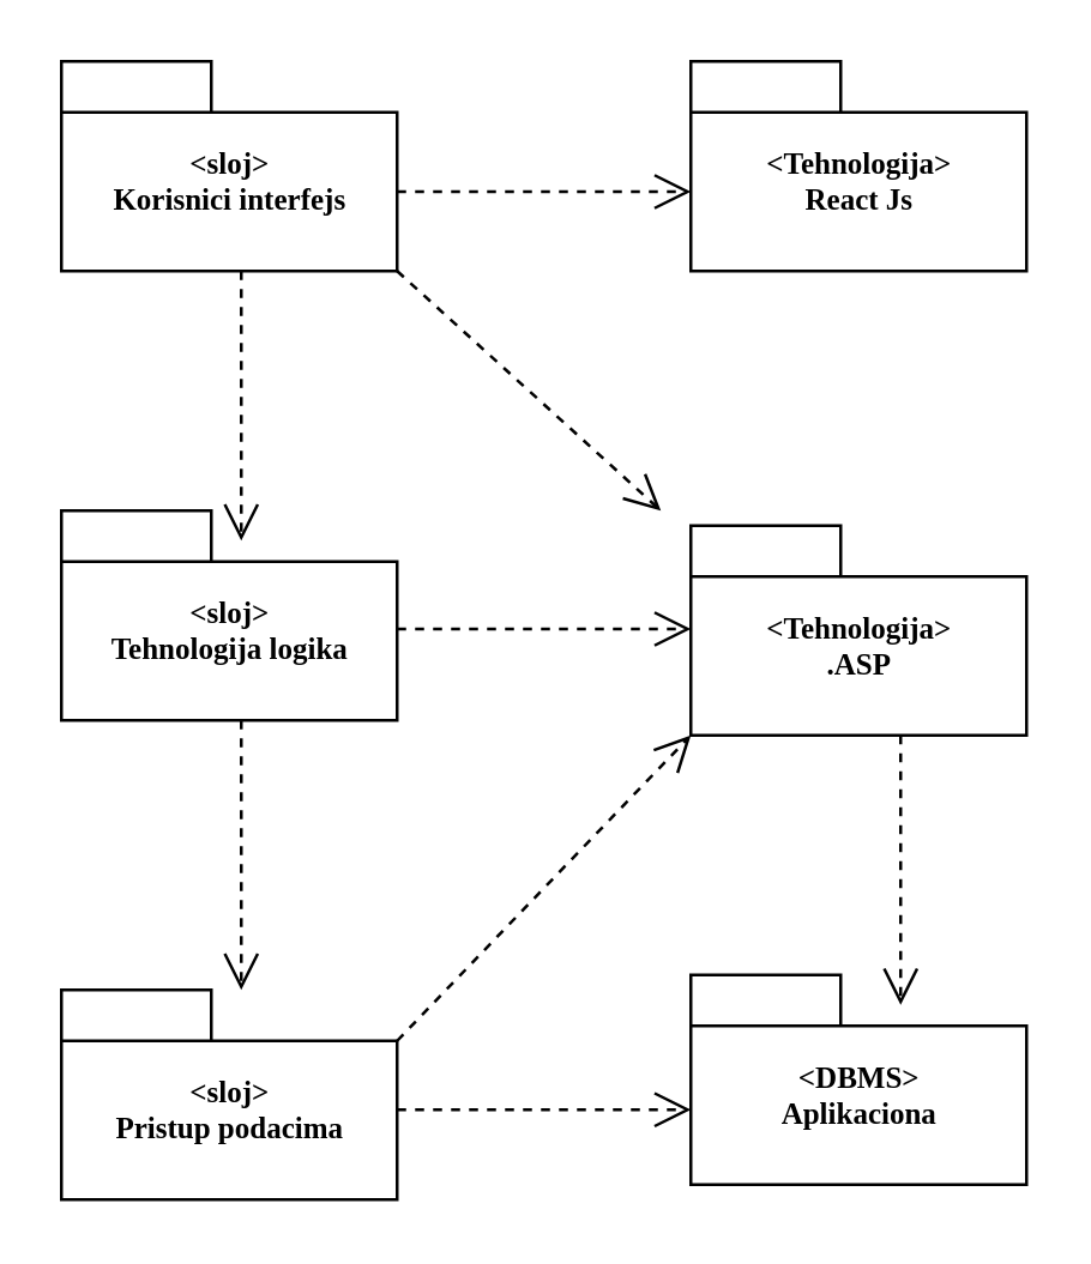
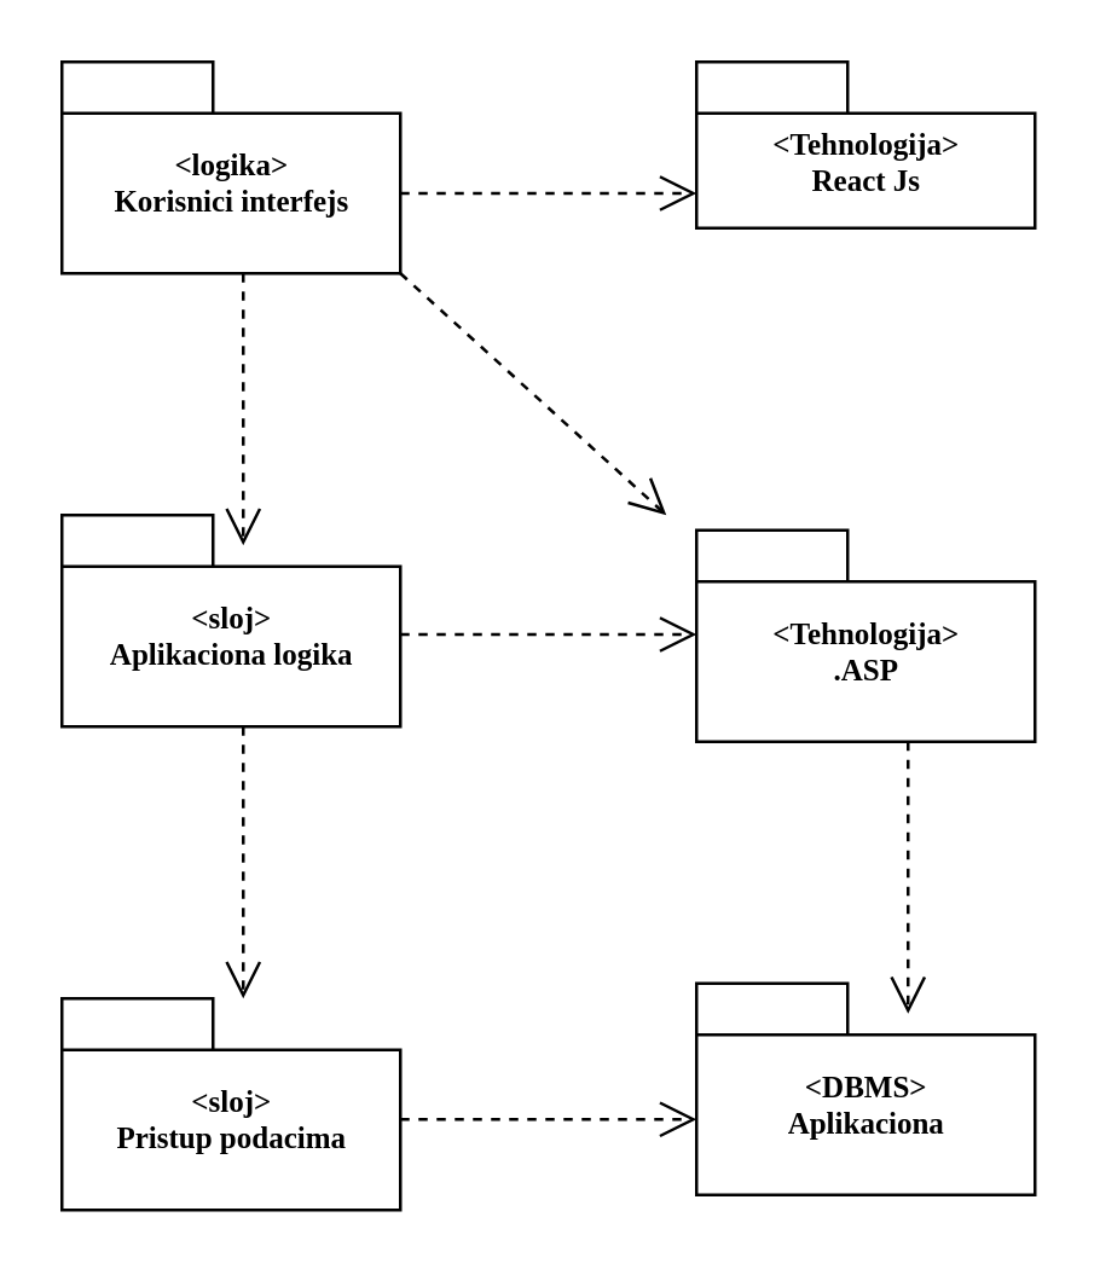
  <mxCell id="0" />
  <mxCell id="1" parent="0" />
  <mxCell id="2" style="edgeStyle=none;rounded=0;html=1;dashed=1;labelBackgroundColor=none;startFill=0;endArrow=open;endFill=0;endSize=10;fontFamily=Verdana;fontSize=10;entryX=0;entryY=0;entryDx=0;entryDy=43.5;entryPerimeter=0;exitX=0;exitY=0;exitDx=112;exitDy=43.5;exitPerimeter=0;" parent="1" source="3" target="4" edge="1"><mxGeometry relative="1" as="geometry"><mxPoint x="280" y="60" as="targetPoint" /></mxGeometry></mxCell>
- <mxCell id="3" value="&amp;lt;sloj&amp;gt;&lt;div&gt;Korisnici interfejs&lt;/div&gt;" style="shape=folder;fontStyle=1;spacingTop=10;tabWidth=50;tabHeight=17;tabPosition=left;html=1;rounded=0;shadow=0;comic=0;labelBackgroundColor=none;strokeColor=#000000;strokeWidth=1;fillColor=#ffffff;fontFamily=Verdana;fontSize=10;fontColor=#000000;align=center;" parent="1" vertex="1"><mxGeometry x="20" y="20" width="112" height="70" as="geometry" /></mxCell>
- <mxCell id="4" value="&amp;lt;Tehnologija&amp;gt;&lt;div&gt;React Js&lt;/div&gt;" style="shape=folder;fontStyle=1;spacingTop=10;tabWidth=50;tabHeight=17;tabPosition=left;html=1;rounded=0;shadow=0;comic=0;labelBackgroundColor=none;strokeColor=#000000;strokeWidth=1;fillColor=#ffffff;fontFamily=Verdana;fontSize=10;fontColor=#000000;align=center;" vertex="1" parent="1"><mxGeometry x="230" y="20" width="112" height="70" as="geometry" /></mxCell>
- <mxCell id="5" value="&amp;lt;sloj&amp;gt;&lt;div&gt;Tehnologija logika&lt;/div&gt;" style="shape=folder;fontStyle=1;spacingTop=10;tabWidth=50;tabHeight=17;tabPosition=left;html=1;rounded=0;shadow=0;comic=0;labelBackgroundColor=none;strokeColor=#000000;strokeWidth=1;fillColor=#ffffff;fontFamily=Verdana;fontSize=10;fontColor=#000000;align=center;" vertex="1" parent="1"><mxGeometry x="20" y="170" width="112" height="70" as="geometry" /></mxCell>
+ <mxCell id="3" value="&amp;lt;logika&amp;gt;&lt;div&gt;Korisnici interfejs&lt;/div&gt;" style="shape=folder;fontStyle=1;spacingTop=10;tabWidth=50;tabHeight=17;tabPosition=left;html=1;rounded=0;shadow=0;comic=0;labelBackgroundColor=none;strokeColor=#000000;strokeWidth=1;fillColor=#ffffff;fontFamily=Verdana;fontSize=10;fontColor=#000000;align=center;" parent="1" vertex="1"><mxGeometry x="20" y="20" width="112" height="70" as="geometry" /></mxCell>
+ <mxCell id="4" value="&amp;lt;Tehnologija&amp;gt;&lt;div&gt;React Js&lt;/div&gt;" style="shape=folder;fontStyle=1;spacingTop=10;tabWidth=50;tabHeight=17;tabPosition=left;html=1;rounded=0;shadow=0;comic=0;labelBackgroundColor=none;strokeColor=#000000;strokeWidth=1;fillColor=#ffffff;fontFamily=Verdana;fontSize=10;fontColor=#000000;align=center;" vertex="1" parent="1"><mxGeometry x="230" y="20" width="112" height="55" as="geometry" /></mxCell>
+ <mxCell id="5" value="&amp;lt;sloj&amp;gt;&lt;div&gt;Aplikaciona logika&lt;/div&gt;" style="shape=folder;fontStyle=1;spacingTop=10;tabWidth=50;tabHeight=17;tabPosition=left;html=1;rounded=0;shadow=0;comic=0;labelBackgroundColor=none;strokeColor=#000000;strokeWidth=1;fillColor=#ffffff;fontFamily=Verdana;fontSize=10;fontColor=#000000;align=center;" vertex="1" parent="1"><mxGeometry x="20" y="170" width="112" height="70" as="geometry" /></mxCell>
  <mxCell id="6" value="&amp;lt;Tehnologija&amp;gt;&lt;div&gt;.ASP&lt;/div&gt;" style="shape=folder;fontStyle=1;spacingTop=10;tabWidth=50;tabHeight=17;tabPosition=left;html=1;rounded=0;shadow=0;comic=0;labelBackgroundColor=none;strokeColor=#000000;strokeWidth=1;fillColor=#ffffff;fontFamily=Verdana;fontSize=10;fontColor=#000000;align=center;" vertex="1" parent="1"><mxGeometry x="230" y="175" width="112" height="70" as="geometry" /></mxCell>
  <mxCell id="7" value="&amp;lt;sloj&amp;gt;&lt;div&gt;Pristup podacima&lt;/div&gt;" style="shape=folder;fontStyle=1;spacingTop=10;tabWidth=50;tabHeight=17;tabPosition=left;html=1;rounded=0;shadow=0;comic=0;labelBackgroundColor=none;strokeColor=#000000;strokeWidth=1;fillColor=#ffffff;fontFamily=Verdana;fontSize=10;fontColor=#000000;align=center;" vertex="1" parent="1"><mxGeometry x="20" y="330" width="112" height="70" as="geometry" /></mxCell>
  <mxCell id="8" value="&amp;lt;DBMS&amp;gt;&lt;div&gt;Aplikaciona&lt;/div&gt;" style="shape=folder;fontStyle=1;spacingTop=10;tabWidth=50;tabHeight=17;tabPosition=left;html=1;rounded=0;shadow=0;comic=0;labelBackgroundColor=none;strokeColor=#000000;strokeWidth=1;fillColor=#ffffff;fontFamily=Verdana;fontSize=10;fontColor=#000000;align=center;" vertex="1" parent="1"><mxGeometry x="230" y="325" width="112" height="70" as="geometry" /></mxCell>
  <mxCell id="9" style="edgeStyle=none;rounded=0;html=1;dashed=1;labelBackgroundColor=none;startFill=0;endArrow=open;endFill=0;endSize=10;fontFamily=Verdana;fontSize=10;exitX=0;exitY=0;exitDx=112;exitDy=43.5;exitPerimeter=0;" edge="1" parent="1"><mxGeometry relative="1" as="geometry"><mxPoint x="80" y="90" as="sourcePoint" /><mxPoint x="80" y="180" as="targetPoint" /></mxGeometry></mxCell>
  <mxCell id="10" style="edgeStyle=none;rounded=0;html=1;dashed=1;labelBackgroundColor=none;startFill=0;endArrow=open;endFill=0;endSize=10;fontFamily=Verdana;fontSize=10;exitX=0;exitY=0;exitDx=112;exitDy=70;exitPerimeter=0;" edge="1" parent="1" source="3"><mxGeometry relative="1" as="geometry"><mxPoint x="131" y="80" as="sourcePoint" /><mxPoint x="220" y="170" as="targetPoint" /></mxGeometry></mxCell>
  <mxCell id="11" style="edgeStyle=none;rounded=0;html=1;dashed=1;labelBackgroundColor=none;startFill=0;endArrow=open;endFill=0;endSize=10;fontFamily=Verdana;fontSize=10;entryX=0;entryY=0;entryDx=0;entryDy=43.5;entryPerimeter=0;exitX=0;exitY=0;exitDx=112;exitDy=43.5;exitPerimeter=0;" edge="1" parent="1"><mxGeometry relative="1" as="geometry"><mxPoint x="132" y="209.5" as="sourcePoint" /><mxPoint x="230" y="209.5" as="targetPoint" /></mxGeometry></mxCell>
  <mxCell id="12" style="edgeStyle=none;rounded=0;html=1;dashed=1;labelBackgroundColor=none;startFill=0;endArrow=open;endFill=0;endSize=10;fontFamily=Verdana;fontSize=10;exitX=0;exitY=0;exitDx=112;exitDy=43.5;exitPerimeter=0;" edge="1" parent="1"><mxGeometry relative="1" as="geometry"><mxPoint x="80" y="240" as="sourcePoint" /><mxPoint x="80" y="330" as="targetPoint" /></mxGeometry></mxCell>
- <mxCell id="13" style="edgeStyle=none;rounded=0;html=1;dashed=1;labelBackgroundColor=none;startFill=0;endArrow=open;endFill=0;endSize=10;fontFamily=Verdana;fontSize=10;exitX=0;exitY=0;exitDx=112;exitDy=17;exitPerimeter=0;entryX=0;entryY=0;entryDx=0;entryDy=70;entryPerimeter=0;" edge="1" parent="1" source="7" target="6"><mxGeometry relative="1" as="geometry"><mxPoint x="180" y="310" as="sourcePoint" /><mxPoint x="180" y="400" as="targetPoint" /></mxGeometry></mxCell>
  <mxCell id="14" style="edgeStyle=none;rounded=0;html=1;dashed=1;labelBackgroundColor=none;startFill=0;endArrow=open;endFill=0;endSize=10;fontFamily=Verdana;fontSize=10;entryX=0;entryY=0;entryDx=0;entryDy=43.5;entryPerimeter=0;exitX=0;exitY=0;exitDx=112;exitDy=43.5;exitPerimeter=0;" edge="1" parent="1"><mxGeometry relative="1" as="geometry"><mxPoint x="132" y="370" as="sourcePoint" /><mxPoint x="230" y="370" as="targetPoint" /></mxGeometry></mxCell>
  <mxCell id="15" style="edgeStyle=none;rounded=0;html=1;dashed=1;labelBackgroundColor=none;startFill=0;endArrow=open;endFill=0;endSize=10;fontFamily=Verdana;fontSize=10;exitX=0;exitY=0;exitDx=112;exitDy=43.5;exitPerimeter=0;" edge="1" parent="1"><mxGeometry relative="1" as="geometry"><mxPoint x="300" y="245" as="sourcePoint" /><mxPoint x="300" y="335" as="targetPoint" /></mxGeometry></mxCell>
